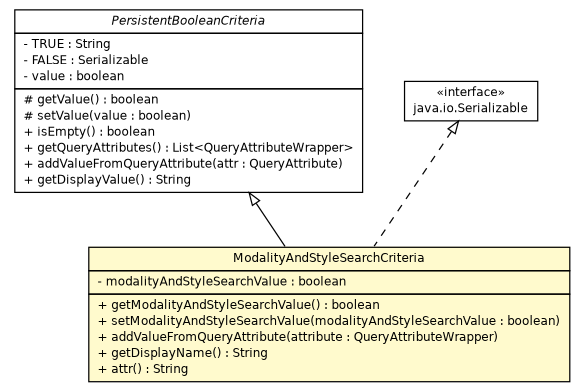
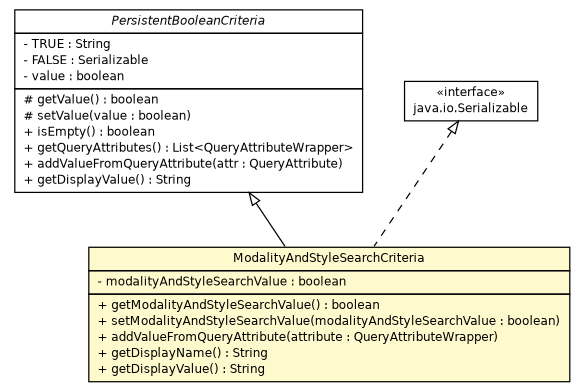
  digraph {
    node [fontcolor=black fontname=Helvetica fontsize=10.0 shape=plaintext]
    edge [arrowtail=empty dir=back fontname=Helvetica fontsize=10 headport=p labelfontname=Helvetica labelfontsize=10 tailport=p]
-   n1 [label=<<table border="0" cellborder="1" cellspacing="0" cellpadding="2" port="p" bgcolor="lemonChiffon" href="./ModalityAndStyleSearchCriteria.html"> 		<tr><td><table border="0" cellspacing="0" cellpadding="1"> 			<tr><td> ModalityAndStyleSearchCriteria </td></tr> 		</table></td></tr> 		<tr><td><table border="0" cellspacing="0" cellpadding="1"> 			<tr><td align="left"> - modalityAndStyleSearchValue : boolean </td></tr> 		</table></td></tr> 		<tr><td><table border="0" cellspacing="0" cellpadding="1"> 			<tr><td align="left"> + getModalityAndStyleSearchValue() : boolean </td></tr> 			<tr><td align="left"> + setModalityAndStyleSearchValue(modalityAndStyleSearchValue : boolean) </td></tr> 			<tr><td align="left"> + addValueFromQueryAttribute(attribute : QueryAttributeWrapper) </td></tr> 			<tr><td align="left"> + getDisplayName() : String </td></tr> 			<tr><td align="left"> + attr() : String </td></tr> 		</table></td></tr> 		</table>>]
+   n1 [label=<<table border="0" cellborder="1" cellspacing="0" cellpadding="2" port="p" bgcolor="lemonChiffon" href="./ModalityAndStyleSearchCriteria.html"> 		<tr><td><table border="0" cellspacing="0" cellpadding="1"> 			<tr><td> ModalityAndStyleSearchCriteria </td></tr> 		</table></td></tr> 		<tr><td><table border="0" cellspacing="0" cellpadding="1"> 			<tr><td align="left"> - modalityAndStyleSearchValue : boolean </td></tr> 		</table></td></tr> 		<tr><td><table border="0" cellspacing="0" cellpadding="1"> 			<tr><td align="left"> + getModalityAndStyleSearchValue() : boolean </td></tr> 			<tr><td align="left"> + setModalityAndStyleSearchValue(modalityAndStyleSearchValue : boolean) </td></tr> 			<tr><td align="left"> + addValueFromQueryAttribute(attribute : QueryAttributeWrapper) </td></tr> 			<tr><td align="left"> + getDisplayName() : String </td></tr> 			<tr><td align="left"> + getDisplayValue() : String </td></tr> 		</table></td></tr> 		</table>>]
    n2 [label=<<table border="0" cellborder="1" cellspacing="0" cellpadding="2" port="p" href="./PersistentBooleanCriteria.html"> 		<tr><td><table border="0" cellspacing="0" cellpadding="1"> 			<tr><td><font face="Helvetica-Oblique"> PersistentBooleanCriteria </font></td></tr> 		</table></td></tr> 		<tr><td><table border="0" cellspacing="0" cellpadding="1"> 			<tr><td align="left"> - TRUE : String </td></tr> 			<tr><td align="left"> - FALSE : Serializable </td></tr> 			<tr><td align="left"> - value : boolean </td></tr> 		</table></td></tr> 		<tr><td><table border="0" cellspacing="0" cellpadding="1"> 			<tr><td align="left"> # getValue() : boolean </td></tr> 			<tr><td align="left"> # setValue(value : boolean) </td></tr> 			<tr><td align="left"> + isEmpty() : boolean </td></tr> 			<tr><td align="left"> + getQueryAttributes() : List&lt;QueryAttributeWrapper&gt; </td></tr> 			<tr><td align="left"> + addValueFromQueryAttribute(attr : QueryAttribute) </td></tr> 			<tr><td align="left"> + getDisplayValue() : String </td></tr> 		</table></td></tr> 		</table>>]
    n3 [label=<<table border="0" cellborder="1" cellspacing="0" cellpadding="2" port="p" href="http://java.sun.com/j2se/1.4.2/docs/api/java/io/Serializable.html"> 		<tr><td><table border="0" cellspacing="0" cellpadding="1"> 			<tr><td> &laquo;interface&raquo; </td></tr> 			<tr><td> java.io.Serializable </td></tr> 		</table></td></tr> 		</table>>]
    n2 -> n1
    n3 -> n1 [style=dashed]
  }
